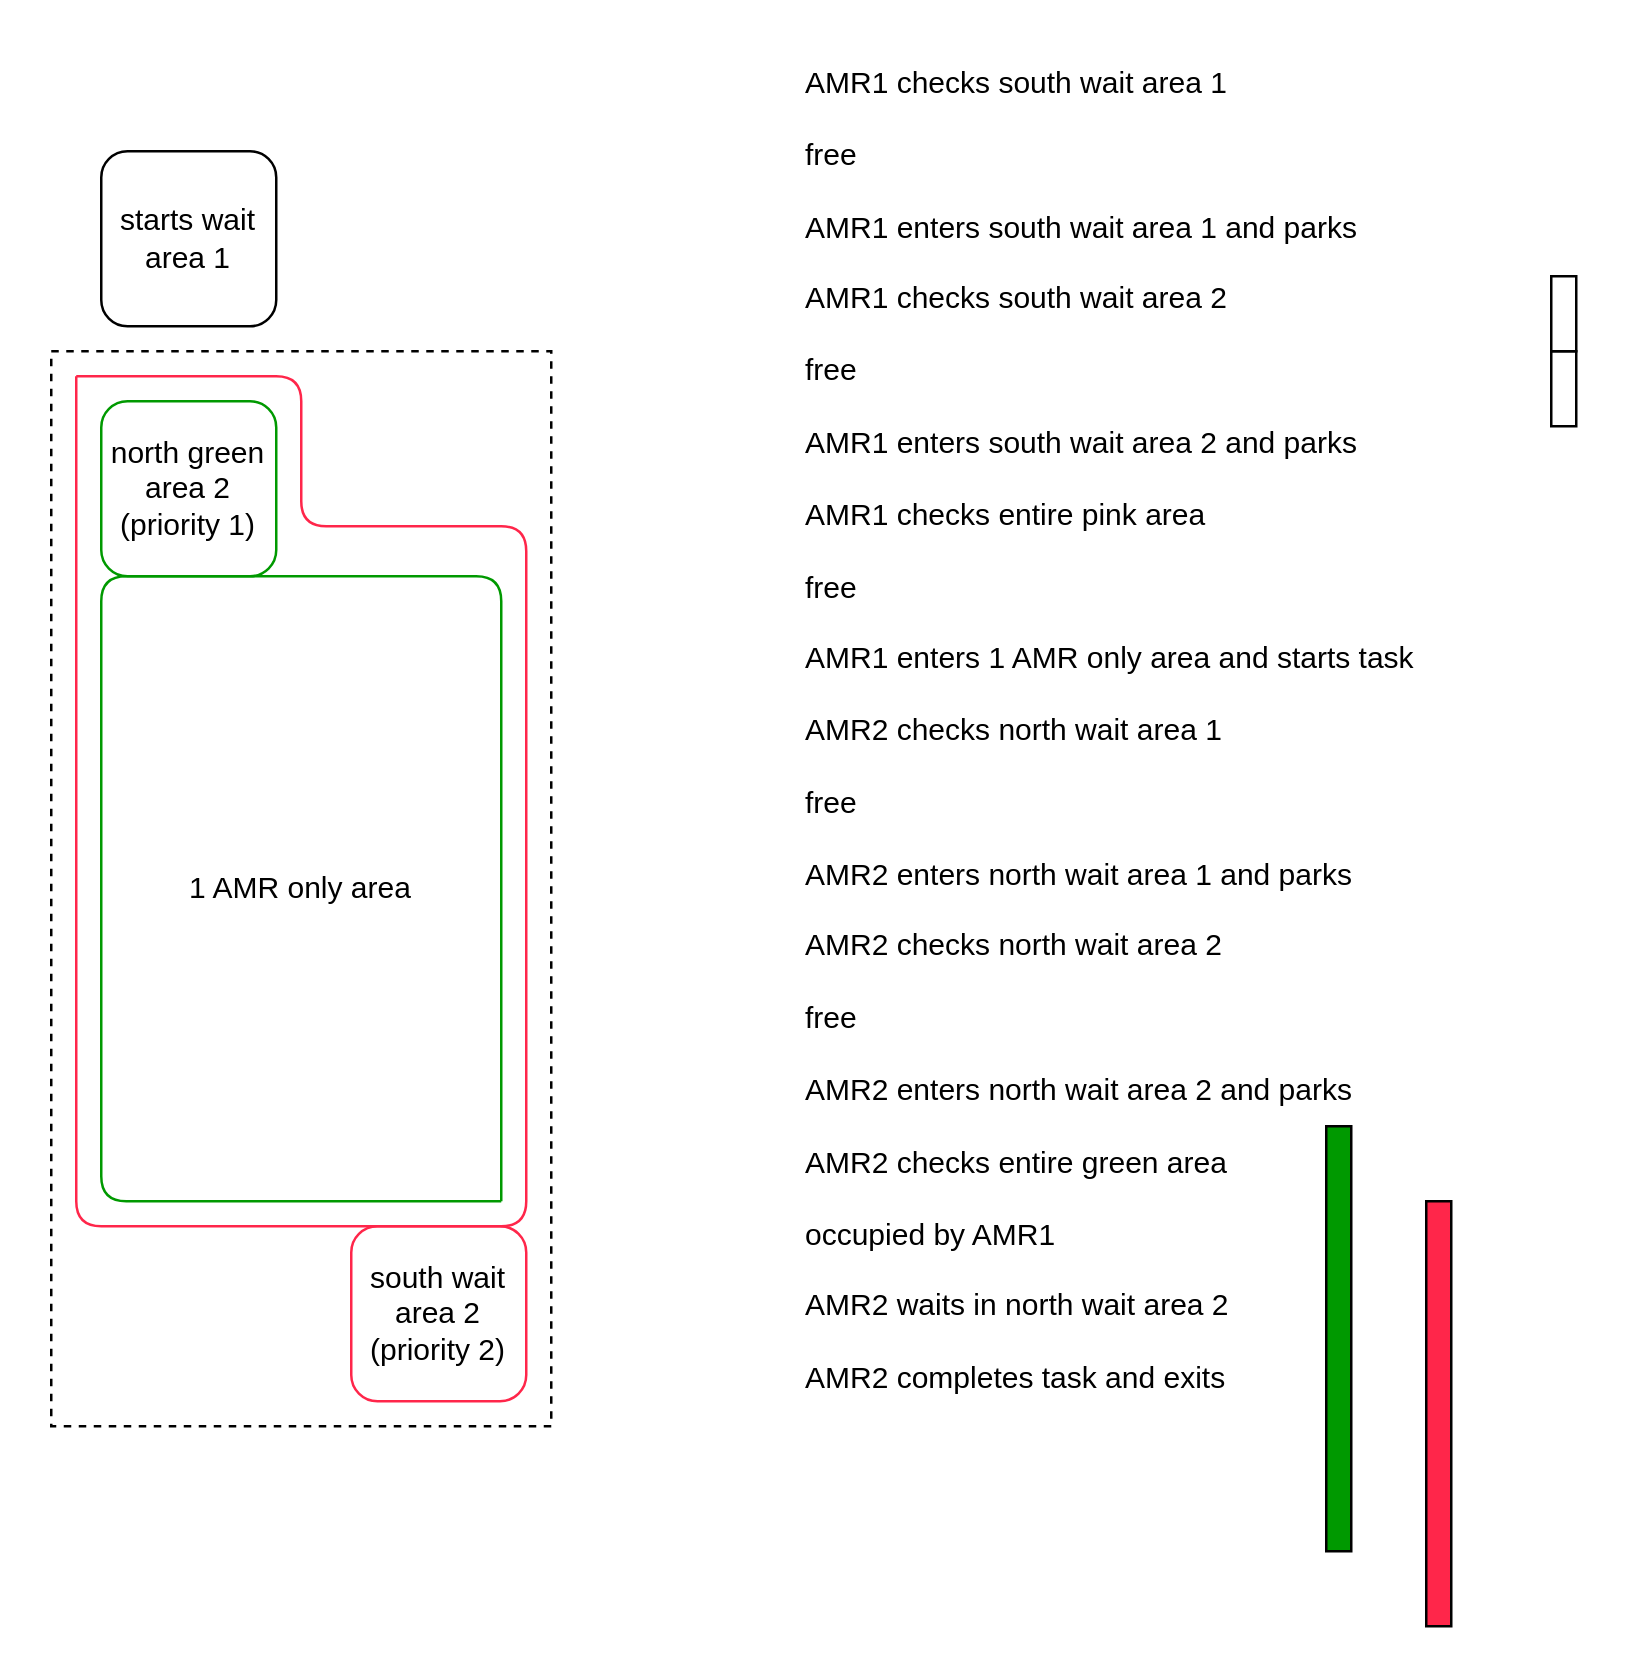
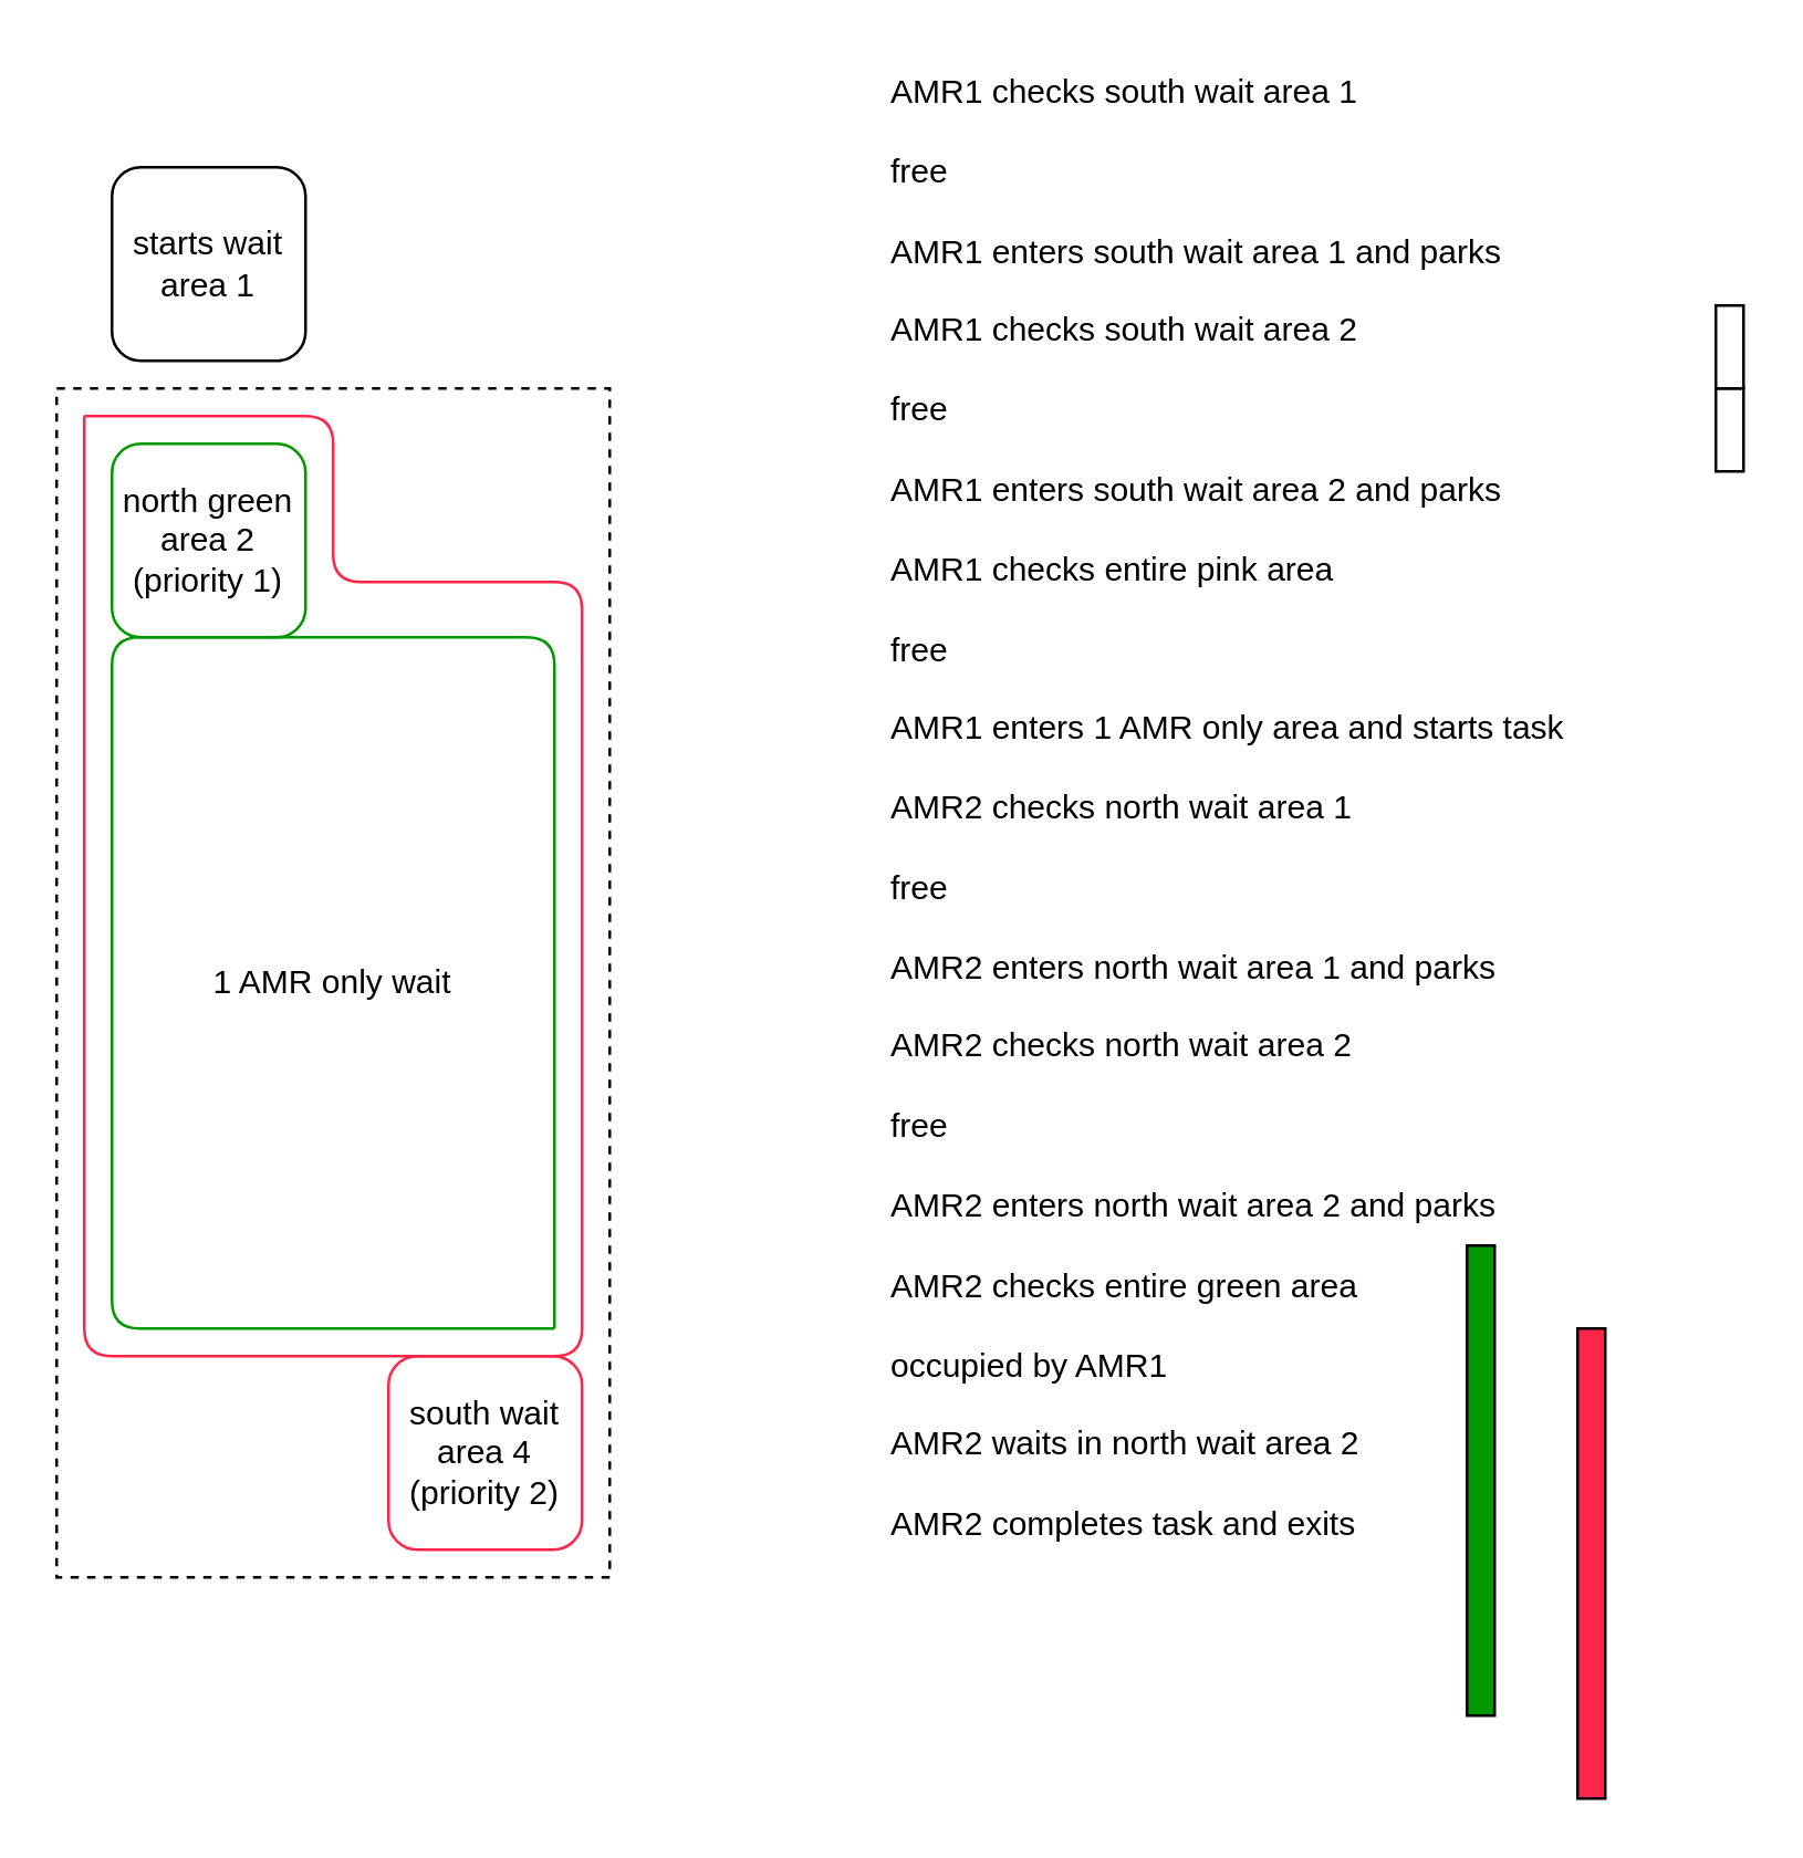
  <mxCell id="0" />
  <mxCell id="1" parent="0" />
- <mxCell id="2" value="1 AMR only area" style="rounded=0;whiteSpace=wrap;html=1;dashed=1;fillColor=none;" vertex="1" parent="1"><mxGeometry x="20" y="140" width="200" height="430" as="geometry" /></mxCell>
- <mxCell id="3" value="south wait area 2&lt;div&gt;(priority 2)&lt;/div&gt;" style="rounded=1;whiteSpace=wrap;html=1;fillColor=none;strokeColor=#FF264A;" vertex="1" parent="1"><mxGeometry x="140" y="490" width="70" height="70" as="geometry" /></mxCell>
+ <mxCell id="2" value="1 AMR only wait" style="rounded=0;whiteSpace=wrap;html=1;dashed=1;fillColor=none;" vertex="1" parent="1"><mxGeometry x="20" y="140" width="200" height="430" as="geometry" /></mxCell>
+ <mxCell id="3" value="south wait area 4&lt;div&gt;(priority 2)&lt;/div&gt;" style="rounded=1;whiteSpace=wrap;html=1;fillColor=none;strokeColor=#FF264A;" vertex="1" parent="1"><mxGeometry x="140" y="490" width="70" height="70" as="geometry" /></mxCell>
  <mxCell id="4" value="north green area 2&lt;div&gt;(priority 1)&lt;/div&gt;" style="rounded=1;whiteSpace=wrap;html=1;strokeColor=#009900;" vertex="1" parent="1"><mxGeometry x="40" y="160" width="70" height="70" as="geometry" /></mxCell>
  <mxCell id="5" value="starts wait area 1" style="rounded=1;whiteSpace=wrap;html=1;" vertex="1" parent="1"><mxGeometry x="40" y="60" width="70" height="70" as="geometry" /></mxCell>
  <mxCell id="6" value="" style="endArrow=none;html=1;rounded=1;strokeColor=#FF264A;curved=0;" edge="1" parent="1"><mxGeometry width="50" height="50" relative="1" as="geometry"><mxPoint x="30" y="150" as="sourcePoint" /><mxPoint x="30" y="150" as="targetPoint" /><Array as="points"><mxPoint x="120" y="150" /><mxPoint x="120" y="210" /><mxPoint x="210" y="210" /><mxPoint x="210" y="490" /><mxPoint x="30" y="490" /></Array></mxGeometry></mxCell>
  <mxCell id="7" value="" style="endArrow=none;html=1;rounded=1;strokeColor=#009900;curved=0;" edge="1" parent="1"><mxGeometry width="50" height="50" relative="1" as="geometry"><mxPoint x="200" y="480" as="sourcePoint" /><mxPoint x="200" y="480" as="targetPoint" /><Array as="points"><mxPoint x="200" y="230" /><mxPoint x="40" y="230" /><mxPoint x="40" y="480" /><mxPoint x="90" y="480" /></Array></mxGeometry></mxCell>
  <mxCell id="8" value="&lt;span style=&quot;background-color: initial;&quot;&gt;AMR1 checks south wait area 1&lt;/span&gt;&lt;div&gt;&lt;span style=&quot;background-color: initial;&quot;&gt;&lt;br&gt;&lt;/span&gt;&lt;/div&gt;&lt;div&gt;&lt;span style=&quot;background-color: initial;&quot;&gt;free&lt;/span&gt;&lt;/div&gt;&lt;div&gt;&lt;span style=&quot;background-color: initial;&quot;&gt;&lt;br&gt;&lt;/span&gt;&lt;/div&gt;&lt;div&gt;&lt;span style=&quot;background-color: initial;&quot;&gt;AMR1 enters south wait area 1 and parks&lt;/span&gt;&lt;/div&gt;&lt;div&gt;&lt;span style=&quot;background-color: initial;&quot;&gt;&lt;br&gt;&lt;/span&gt;&lt;/div&gt;&lt;div&gt;&lt;span style=&quot;background-color: initial;&quot;&gt;AMR1 checks south wait area 2&lt;/span&gt;&lt;/div&gt;&lt;div&gt;&lt;span style=&quot;background-color: initial;&quot;&gt;&lt;br&gt;&lt;/span&gt;&lt;/div&gt;&lt;div&gt;&lt;span style=&quot;background-color: initial;&quot;&gt;free&lt;/span&gt;&lt;/div&gt;&lt;div&gt;&lt;span style=&quot;background-color: initial;&quot;&gt;&lt;br&gt;&lt;/span&gt;&lt;/div&gt;&lt;div&gt;&lt;span style=&quot;background-color: initial;&quot;&gt;AMR1 enters south wait area 2 and parks&lt;/span&gt;&lt;/div&gt;&lt;div&gt;&lt;span style=&quot;background-color: initial;&quot;&gt;&lt;br&gt;&lt;/span&gt;&lt;/div&gt;&lt;div&gt;&lt;span style=&quot;background-color: initial;&quot;&gt;AMR1 checks entire pink area&lt;/span&gt;&lt;/div&gt;&lt;div&gt;&lt;span style=&quot;background-color: initial;&quot;&gt;&lt;br&gt;&lt;/span&gt;&lt;/div&gt;&lt;div&gt;free&lt;/div&gt;&lt;div&gt;&lt;br&gt;&lt;/div&gt;&lt;div&gt;AMR1 enters 1 AMR only area and starts task&lt;/div&gt;&lt;div&gt;&lt;br&gt;&lt;/div&gt;&lt;div&gt;AMR2 checks north wait area 1&lt;/div&gt;&lt;div&gt;&lt;br&gt;&lt;/div&gt;&lt;div&gt;free&lt;/div&gt;&lt;div&gt;&lt;br&gt;&lt;/div&gt;&lt;div&gt;AMR2 enters north wait area 1 and parks&lt;/div&gt;&lt;div&gt;&lt;br&gt;&lt;/div&gt;&lt;div&gt;AMR2 checks north wait area 2&lt;/div&gt;&lt;div&gt;&lt;br&gt;&lt;/div&gt;&lt;div&gt;free&lt;/div&gt;&lt;div&gt;&lt;br&gt;&lt;/div&gt;&lt;div&gt;AMR2 enters north wait area 2 and parks&lt;/div&gt;&lt;div&gt;&lt;br&gt;&lt;/div&gt;&lt;div&gt;AMR2 checks entire green area&lt;/div&gt;&lt;div&gt;&lt;br&gt;&lt;/div&gt;&lt;div&gt;occupied by AMR1&lt;/div&gt;&lt;div&gt;&lt;br&gt;&lt;/div&gt;&lt;div&gt;AMR2 waits in north wait area 2&lt;/div&gt;&lt;div&gt;&lt;br&gt;&lt;/div&gt;&lt;div&gt;AMR2 completes task and exits&lt;/div&gt;&lt;div&gt;&lt;br&gt;&lt;/div&gt;&lt;div&gt;&lt;br&gt;&lt;/div&gt;&lt;div&gt;&lt;br&gt;&lt;/div&gt;&lt;div&gt;&lt;br&gt;&lt;/div&gt;&lt;div&gt;&lt;br&gt;&lt;/div&gt;&lt;div&gt;&lt;br&gt;&lt;/div&gt;" style="text;html=1;align=left;verticalAlign=middle;resizable=0;points=[];autosize=1;strokeColor=none;fillColor=none;" vertex="1" parent="1"><mxGeometry x="320" y="20" width="270" height="630" as="geometry" /></mxCell>
  <mxCell id="9" value="" style="rounded=0;whiteSpace=wrap;html=1;fillColor=#009900;" vertex="1" parent="1"><mxGeometry x="530" y="450" width="10" height="170" as="geometry" /></mxCell>
  <mxCell id="10" value="" style="rounded=0;whiteSpace=wrap;html=1;fillColor=#FF264A;" vertex="1" parent="1"><mxGeometry x="570" y="480" width="10" height="170" as="geometry" /></mxCell>
  <mxCell id="11" value="" style="rounded=0;whiteSpace=wrap;html=1;fillColor=none;" vertex="1" parent="1"><mxGeometry x="620" y="110" width="10" height="30" as="geometry" /></mxCell>
  <mxCell id="12" value="" style="rounded=0;whiteSpace=wrap;html=1;fillColor=none;" vertex="1" parent="1"><mxGeometry x="620" y="140" width="10" height="30" as="geometry" /></mxCell>
